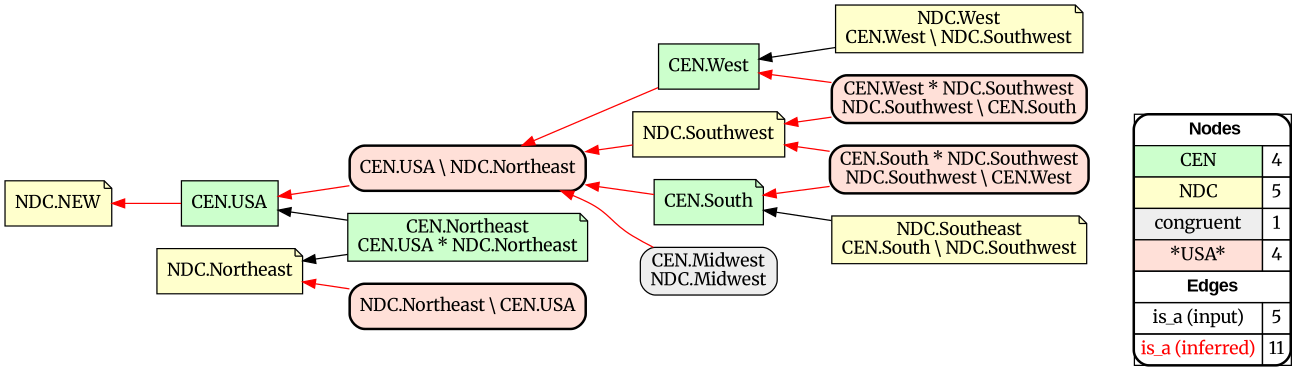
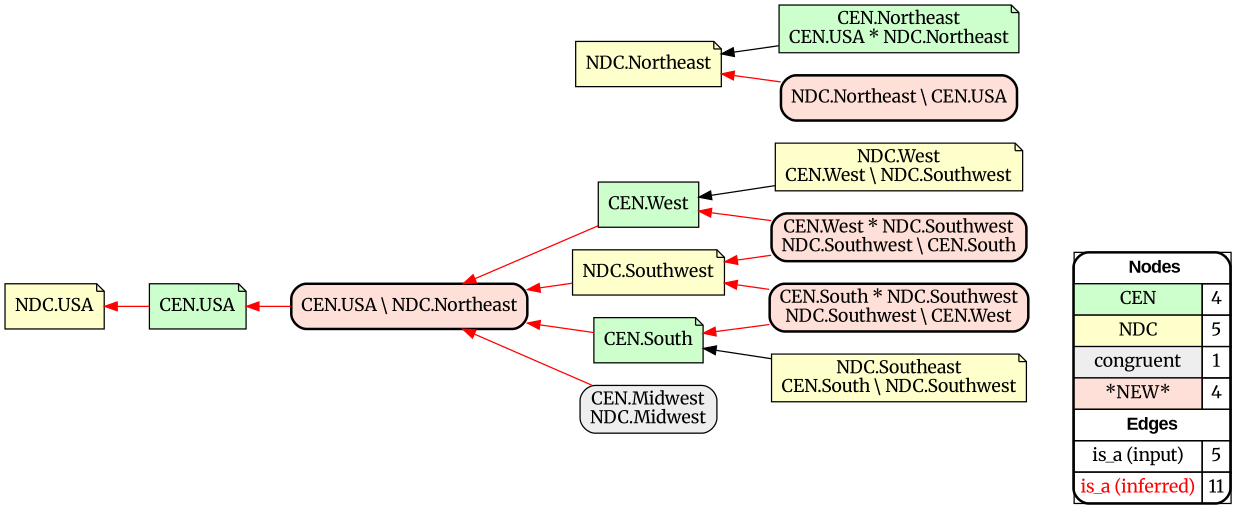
  digraph {
    fontname=Merriweather
    rankdir=RL
    node [fillcolor="#FFFFCC" fontname=Merriweather shape=box style=filled]
    edge [arrowhead=normal color="#FF0000" constraint=true fontname=Merriweather penwidth=1 style=solid]
-   n1 [fillcolor=white label=<   <TABLE BORDER="0" CELLBORDER="1" CELLSPACING="0" CELLPADDING="4">  <TR> <TD COLSPAN="2"><font face="Arial Black"> Nodes</font></TD> </TR>  <TR>   <TD bgcolor="#CCFFCC" fontname="helvetica">CEN</TD>   <TD>4</TD>   </TR>  <TR>   <TD bgcolor="#FFFFCC" fontname="helvetica">NDC</TD>   <TD>5</TD>   </TR>  <TR>   <TD bgcolor="#EEEEEE" fontname="helvetica">congruent</TD>   <TD>1</TD>   </TR>  <TR>   <TD bgcolor="#FFE0D8" fontname="helvetica">*USA*</TD>   <TD>4</TD>   </TR>  <TR> <TD COLSPAN="2"><font face = "Arial Black"> Edges </font></TD> </TR>  <TR>   <TD><font color ="#000000">is_a (input)</font></TD><TD>5</TD> </TR> <TR>   <TD><font color ="#FF0000">is_a (inferred)</font></TD><TD>11</TD> </TR> </TABLE>   > margin=0 style="filled,rounded,bold"]
+   n1 [fillcolor=white label=<   <TABLE BORDER="0" CELLBORDER="1" CELLSPACING="0" CELLPADDING="4">  <TR> <TD COLSPAN="2"><font face="Arial Black"> Nodes</font></TD> </TR>  <TR>   <TD bgcolor="#CCFFCC" fontname="helvetica">CEN</TD>   <TD>4</TD>   </TR>  <TR>   <TD bgcolor="#FFFFCC" fontname="helvetica">NDC</TD>   <TD>5</TD>   </TR>  <TR>   <TD bgcolor="#EEEEEE" fontname="helvetica">congruent</TD>   <TD>1</TD>   </TR>  <TR>   <TD bgcolor="#FFE0D8" fontname="helvetica">*NEW*</TD>   <TD>4</TD>   </TR>  <TR> <TD COLSPAN="2"><font face = "Arial Black"> Edges </font></TD> </TR>  <TR>   <TD><font color ="#000000">is_a (input)</font></TD><TD>5</TD> </TR> <TR>   <TD><font color ="#FF0000">is_a (inferred)</font></TD><TD>11</TD> </TR> </TABLE>   > margin=0 style="filled,rounded,bold"]
    "CEN.South" [fillcolor="#CCFFCC" shape=note]
    "CEN.USA \\ NDC.Northeast" [fillcolor="#FFE0D8" style="filled,rounded,bold"]
-   "CEN.USA" [fillcolor="#CCFFCC"]
-   "NDC.USA" [shape=note label="NDC.NEW"]
+   "CEN.USA" [fillcolor="#CCFFCC" shape=note]
+   "NDC.USA" [shape=note]
    "CEN.Northeast\nCEN.USA * NDC.Northeast" [fillcolor="#CCFFCC" shape=note]
    "NDC.Northeast" [shape=note]
    "CEN.West" [fillcolor="#CCFFCC"]
    "NDC.Southwest" [shape=note]
    "NDC.West\nCEN.West \\ NDC.Southwest" [shape=note]
    "NDC.Southeast\nCEN.South \\ NDC.Southwest" [shape=note]
    "CEN.Midwest\nNDC.Midwest" [fillcolor="#EEEEEE" style="filled,rounded"]
    "CEN.South * NDC.Southwest\nNDC.Southwest \\ CEN.West" [fillcolor="#FFE0D8" style="filled,rounded,bold"]
    "CEN.West * NDC.Southwest\nNDC.Southwest \\ CEN.South" [fillcolor="#FFE0D8" style="filled,rounded,bold"]
    "NDC.Northeast \\ CEN.USA" [fillcolor="#FFE0D8" style="filled,rounded,bold"]
    subgraph sub_1 {
      rank=source
      n1
    }
    "CEN.South" -> "CEN.USA \\ NDC.Northeast"
    "CEN.USA \\ NDC.Northeast" -> "CEN.USA"
    "CEN.USA" -> "NDC.USA"
-   "CEN.Northeast\nCEN.USA * NDC.Northeast" -> "CEN.USA" [color="#000000"]
    "CEN.Northeast\nCEN.USA * NDC.Northeast" -> "NDC.Northeast" [color="#000000"]
    "CEN.West" -> "CEN.USA \\ NDC.Northeast"
    "NDC.Southwest" -> "CEN.USA \\ NDC.Northeast"
    "NDC.West\nCEN.West \\ NDC.Southwest" -> "CEN.West" [color="#000000"]
    "NDC.Southeast\nCEN.South \\ NDC.Southwest" -> "CEN.South" [color="#000000"]
    "CEN.Midwest\nNDC.Midwest" -> "CEN.USA \\ NDC.Northeast"
    "CEN.South * NDC.Southwest\nNDC.Southwest \\ CEN.West" -> "CEN.South"
    "CEN.South * NDC.Southwest\nNDC.Southwest \\ CEN.West" -> "NDC.Southwest"
    "CEN.West * NDC.Southwest\nNDC.Southwest \\ CEN.South" -> "CEN.West"
    "CEN.West * NDC.Southwest\nNDC.Southwest \\ CEN.South" -> "NDC.Southwest"
    "NDC.Northeast \\ CEN.USA" -> "NDC.Northeast"
  }
